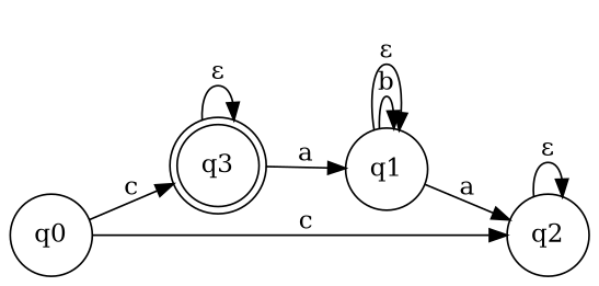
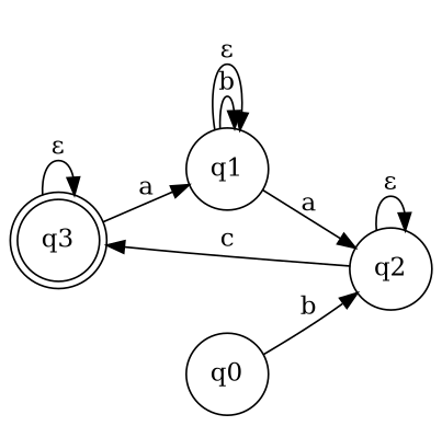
  digraph {
    rankdir=LR
    node [shape=circle]
    q3 [shape=doublecircle]
    q1
    q2
    q0
    q3 -> q3 [label="ε"]
    q3 -> q1 [label=a]
    q1 -> q1 [label=b]
    q1 -> q1 [label="ε"]
    q1 -> q2 [label=a]
-   q0 -> q3 [label=c]
+   q2 -> q3 [label=c]
    q2 -> q2 [label="ε"]
-   q0 -> q2 [label=c]
+   q0 -> q2 [label=b]
  }
